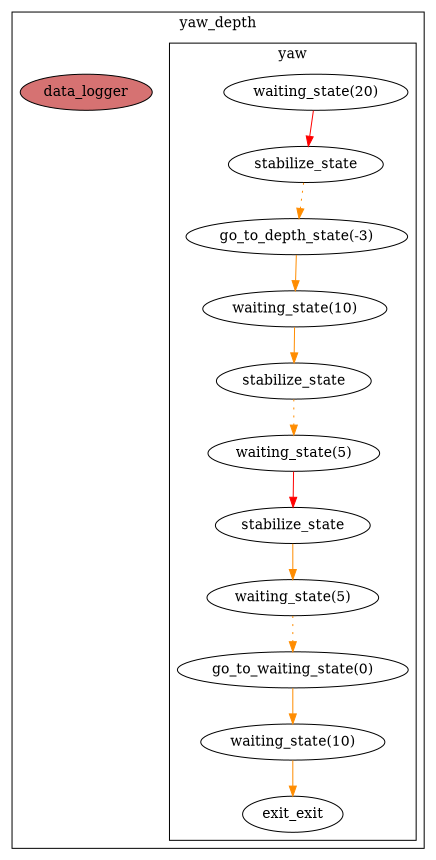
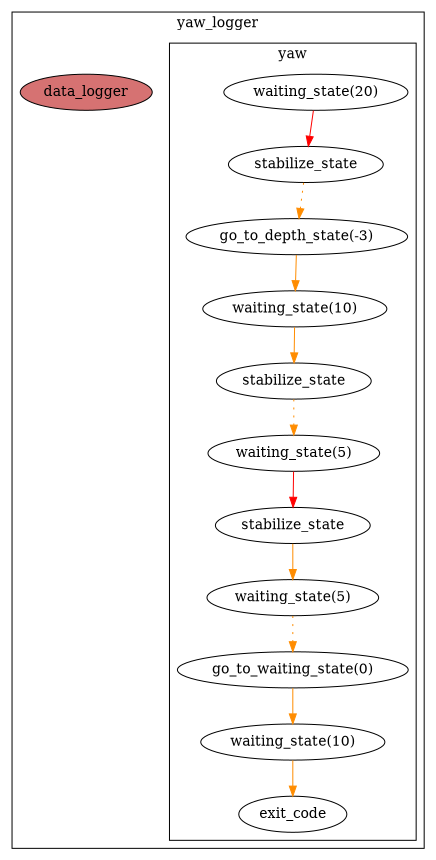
  digraph {
    compound=True
    nodesep=1
    node [fillcolor=white style=filled]
    edge [color=darkorange style=solid]
    n1 [label="waiting_state(20)"]
    n2 [label=stabilize_state]
    n3 [label="go_to_depth_state(-3)"]
    n4 [label="waiting_state(10)"]
    n5 [label=stabilize_state]
    n6 [label="waiting_state(5)"]
    n7 [label=stabilize_state]
    n8 [label="waiting_state(5)"]
    n9 [label="go_to_waiting_state(0)"]
    n10 [label="waiting_state(10)"]
-   n11 [label=exit_exit]
+   n11 [label=exit_code]
    n12 [fillcolor="#d67272" label=data_logger]
    subgraph cluster_1 {
-     label=yaw_depth
+     label=yaw_logger
      n12
      subgraph cluster_2 {
        label=yaw
        n1
        n2
        n3
        n4
        n5
        n6
        n7
        n8
        n9
        n10
        n11
      }
    }
    n1 -> n2 [color=red]
    n2 -> n3 [style=dotted]
    n3 -> n4
    n4 -> n5
    n5 -> n6 [style=dotted]
    n6 -> n7 [color=red]
    n7 -> n8
    n8 -> n9 [style=dotted]
    n9 -> n10
    n10 -> n11
  }
